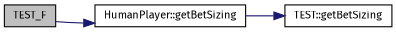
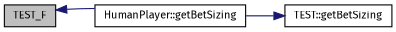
  digraph {
    fontname="Fira Sans"
    rankdir=LR
    node [color=black fillcolor=white fontname="Fira Sans" fontsize=10 shape=record style=filled]
    edge [color=midnightblue fontname="Fira Sans" fontsize=10 labelfontname=Helvetica labelfontsize=10 style=solid]
    n1 [fillcolor=grey75 fontcolor=black height=0.2 label=TEST_F width=0.4]
    n2 [height=0.2 label="HumanPlayer::getBetSizing" width=0.4]
    n3 [height=0.2 label="TEST::getBetSizing" width=0.4]
-   n1 -> n2
+   n2 -> n1
    n2 -> n3
  }
